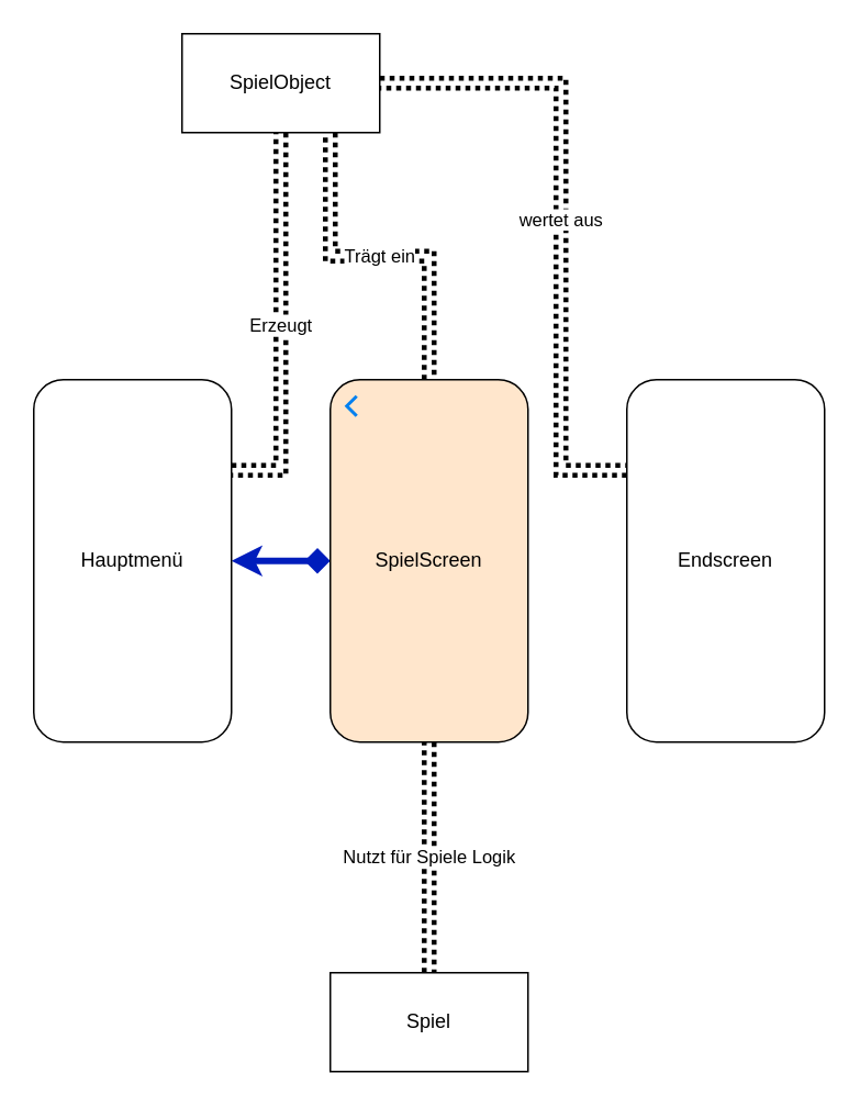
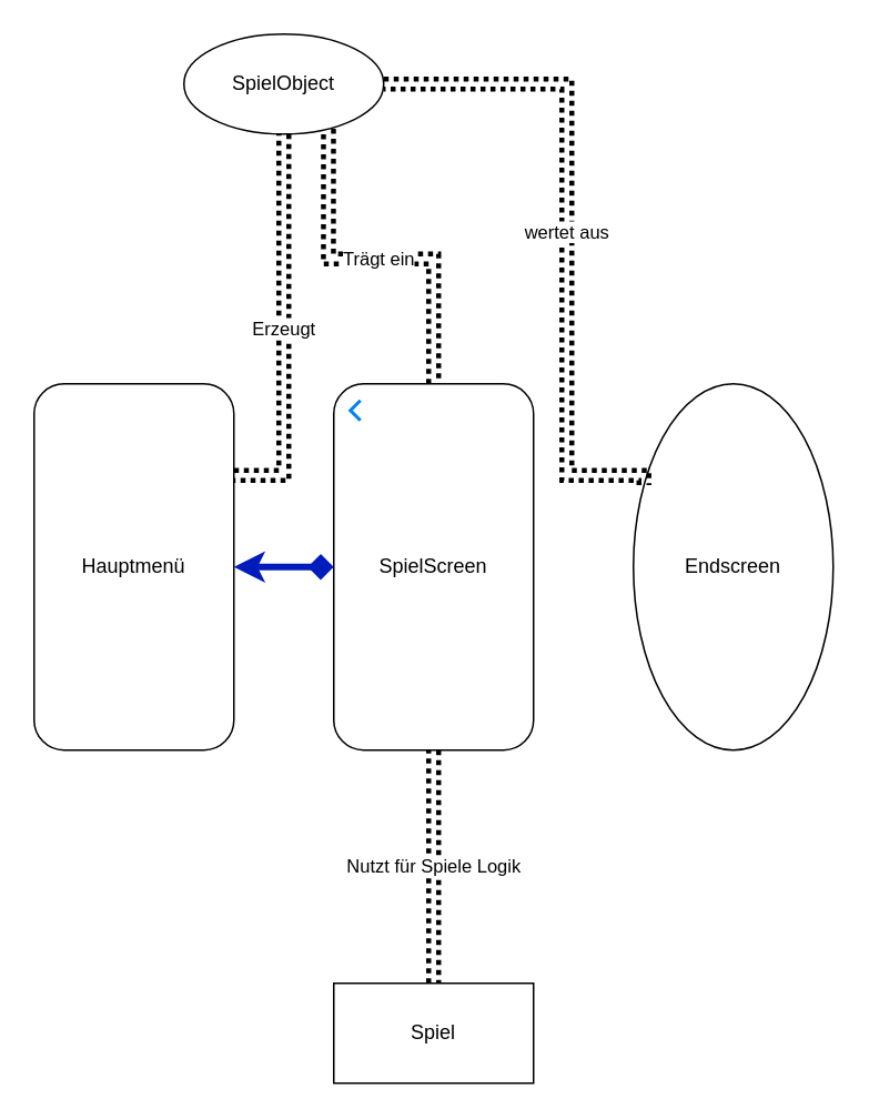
  <mxCell id="0" />
  <mxCell id="1" parent="0" />
  <mxCell id="2" style="edgeStyle=orthogonalEdgeStyle;rounded=0;orthogonalLoop=1;jettySize=auto;html=1;exitX=1;exitY=0.5;exitDx=0;exitDy=0;entryX=0;entryY=0.5;entryDx=0;entryDy=0;fillColor=#0050ef;strokeColor=#001DBC;strokeWidth=4;startArrow=classic;startFill=1;endArrow=diamond;" edge="1" parent="1" source="4" target="6"><mxGeometry relative="1" as="geometry" /></mxCell>
  <mxCell id="3" value="Erzeugt" style="edgeStyle=orthogonalEdgeStyle;shape=link;rounded=0;orthogonalLoop=1;jettySize=auto;html=1;exitX=1;exitY=0.25;exitDx=0;exitDy=0;entryX=0.5;entryY=1;entryDx=0;entryDy=0;dashed=1;dashPattern=1 1;startArrow=classic;startFill=1;endArrow=none;endFill=0;strokeWidth=3;" edge="1" parent="1" source="4" target="10"><mxGeometry relative="1" as="geometry" /></mxCell>
  <mxCell id="4" value="Hauptmenü" style="rounded=1;whiteSpace=wrap;html=1;" vertex="1" parent="1"><mxGeometry x="20" y="230" width="120" height="220" as="geometry" /></mxCell>
  <mxCell id="5" value="Trägt ein" style="edgeStyle=orthogonalEdgeStyle;shape=link;rounded=0;orthogonalLoop=1;jettySize=auto;html=1;exitX=0.5;exitY=0;exitDx=0;exitDy=0;entryX=0.75;entryY=1;entryDx=0;entryDy=0;dashed=1;dashPattern=1 1;startArrow=classic;startFill=1;endArrow=none;endFill=0;strokeWidth=3;" edge="1" parent="1" source="6" target="10"><mxGeometry relative="1" as="geometry" /></mxCell>
- <mxCell id="6" value="SpielScreen" style="rounded=1;whiteSpace=wrap;html=1;fillColor=#ffe6cc;" vertex="1" parent="1"><mxGeometry x="200" y="230" width="120" height="220" as="geometry" /></mxCell>
- <mxCell id="7" value="Endscreen" style="rounded=1;whiteSpace=wrap;html=1;" vertex="1" parent="1"><mxGeometry x="380" y="230" width="120" height="220" as="geometry" /></mxCell>
+ <mxCell id="6" value="SpielScreen" style="rounded=1;whiteSpace=wrap;html=1;" vertex="1" parent="1"><mxGeometry x="200" y="230" width="120" height="220" as="geometry" /></mxCell>
+ <mxCell id="7" value="Endscreen" style="ellipse;whiteSpace=wrap;html=1;" vertex="1" parent="1"><mxGeometry x="380" y="230" width="120" height="220" as="geometry" /></mxCell>
  <mxCell id="8" value="" style="html=1;verticalLabelPosition=bottom;labelBackgroundColor=#ffffff;verticalAlign=top;shadow=0;dashed=0;strokeWidth=2;shape=mxgraph.ios7.misc.left;strokeColor=#0080f0;" vertex="1" parent="1"><mxGeometry x="210" y="240" width="6" height="12" as="geometry" /></mxCell>
  <mxCell id="9" value="wertet aus" style="edgeStyle=orthogonalEdgeStyle;shape=link;rounded=0;orthogonalLoop=1;jettySize=auto;html=1;entryX=0;entryY=0.25;entryDx=0;entryDy=0;dashed=1;dashPattern=1 1;startArrow=classic;startFill=1;endArrow=none;endFill=0;strokeWidth=3;" edge="1" parent="1" source="10" target="7"><mxGeometry relative="1" as="geometry"><Array as="points"><mxPoint x="340" y="50" /><mxPoint x="340" y="285" /></Array></mxGeometry></mxCell>
- <mxCell id="10" value="SpielObject" style="rounded=0;whiteSpace=wrap;html=1;" vertex="1" parent="1"><mxGeometry x="110" y="20" width="120" height="60" as="geometry" /></mxCell>
+ <mxCell id="10" value="SpielObject" style="ellipse;whiteSpace=wrap;html=1;" vertex="1" parent="1"><mxGeometry x="110" y="20" width="120" height="60" as="geometry" /></mxCell>
  <mxCell id="11" value="Nutzt für Spiele Logik" style="edgeStyle=orthogonalEdgeStyle;shape=link;rounded=0;orthogonalLoop=1;jettySize=auto;html=1;entryX=0.5;entryY=1;entryDx=0;entryDy=0;dashed=1;dashPattern=1 1;startArrow=classic;startFill=1;endArrow=none;endFill=0;strokeWidth=3;" edge="1" parent="1" source="12" target="6"><mxGeometry relative="1" as="geometry" /></mxCell>
  <mxCell id="12" value="Spiel" style="rounded=0;whiteSpace=wrap;html=1;" vertex="1" parent="1"><mxGeometry x="200" y="590" width="120" height="60" as="geometry" /></mxCell>
